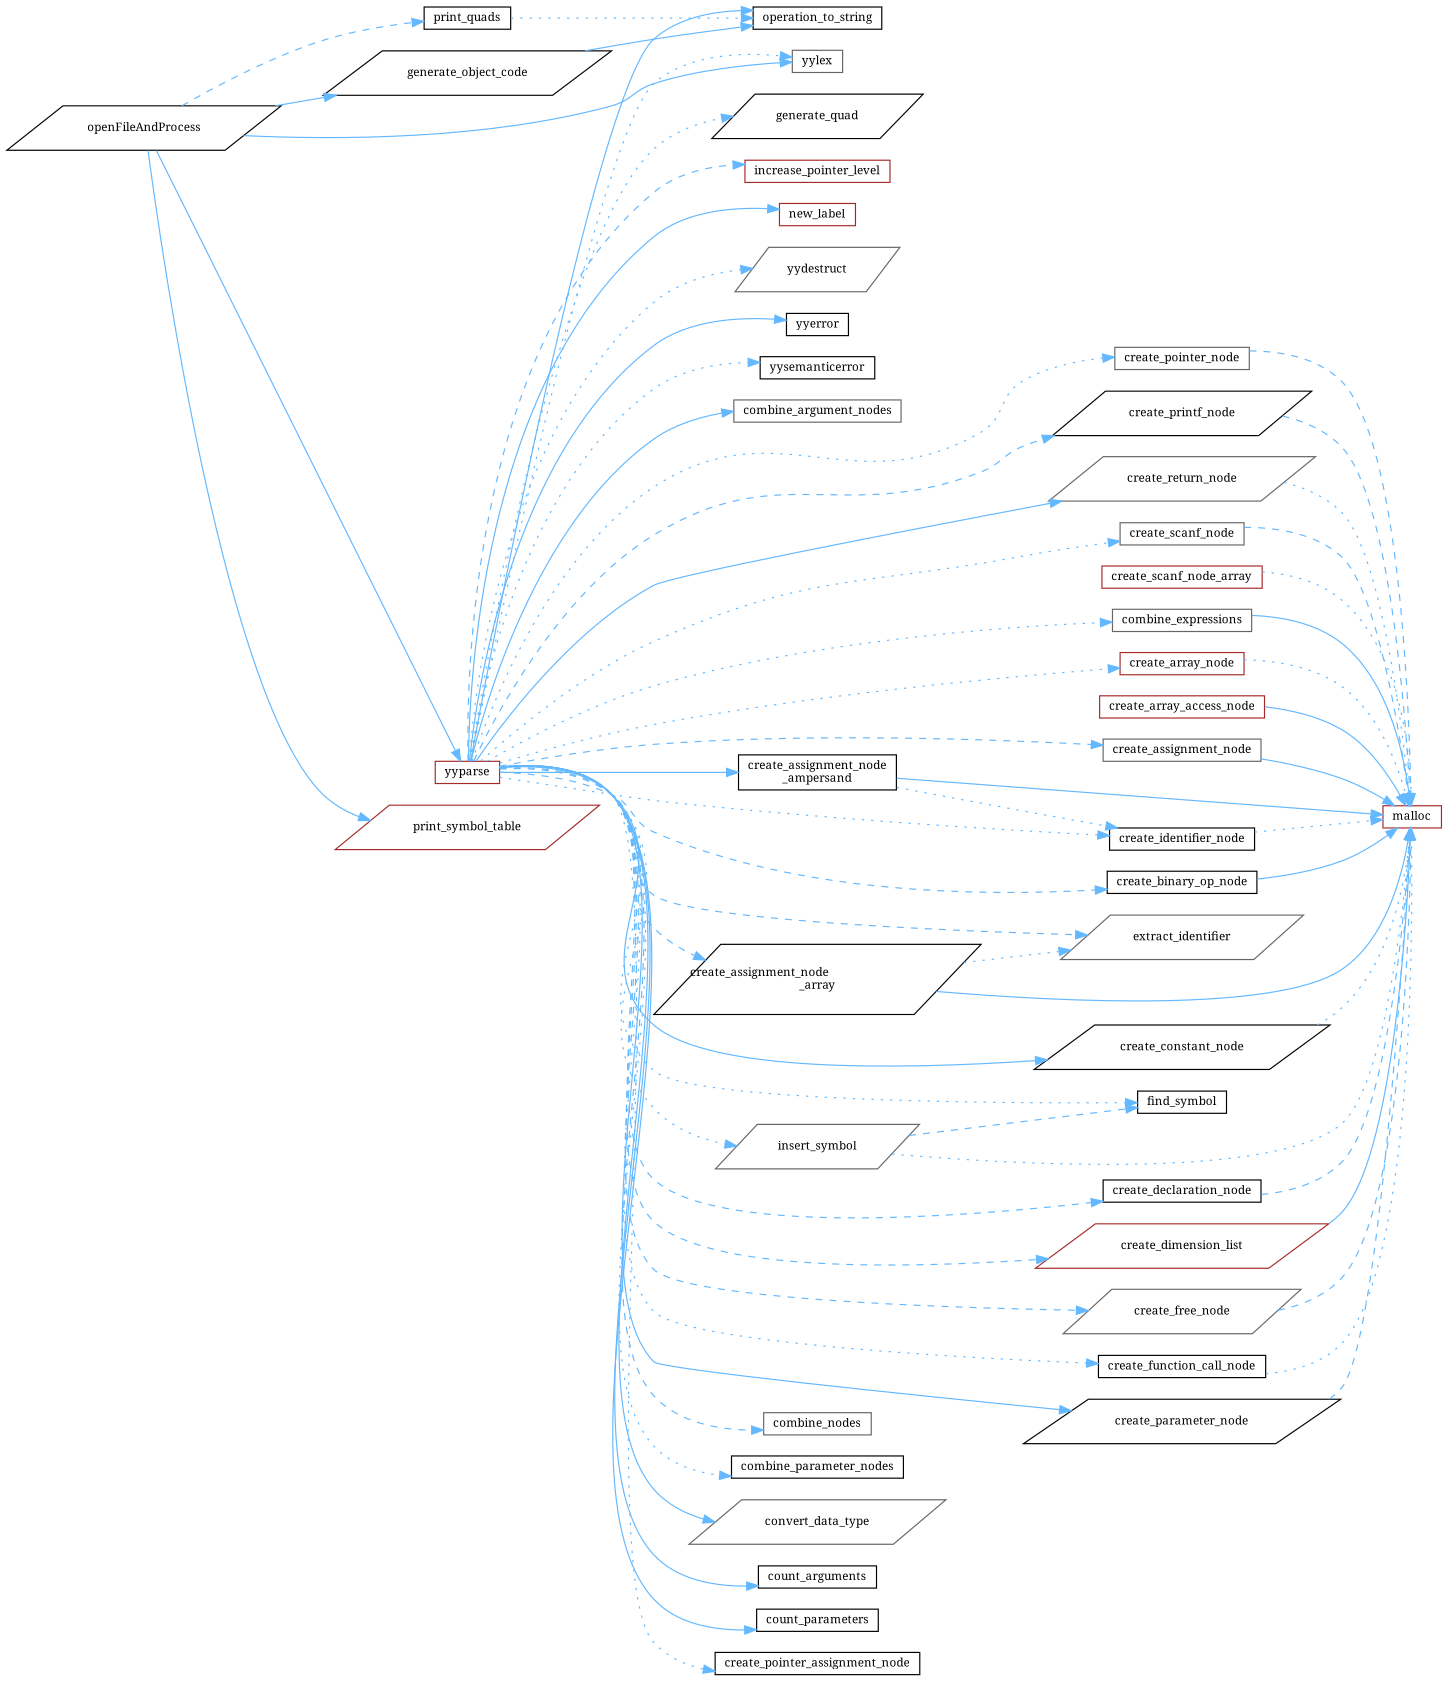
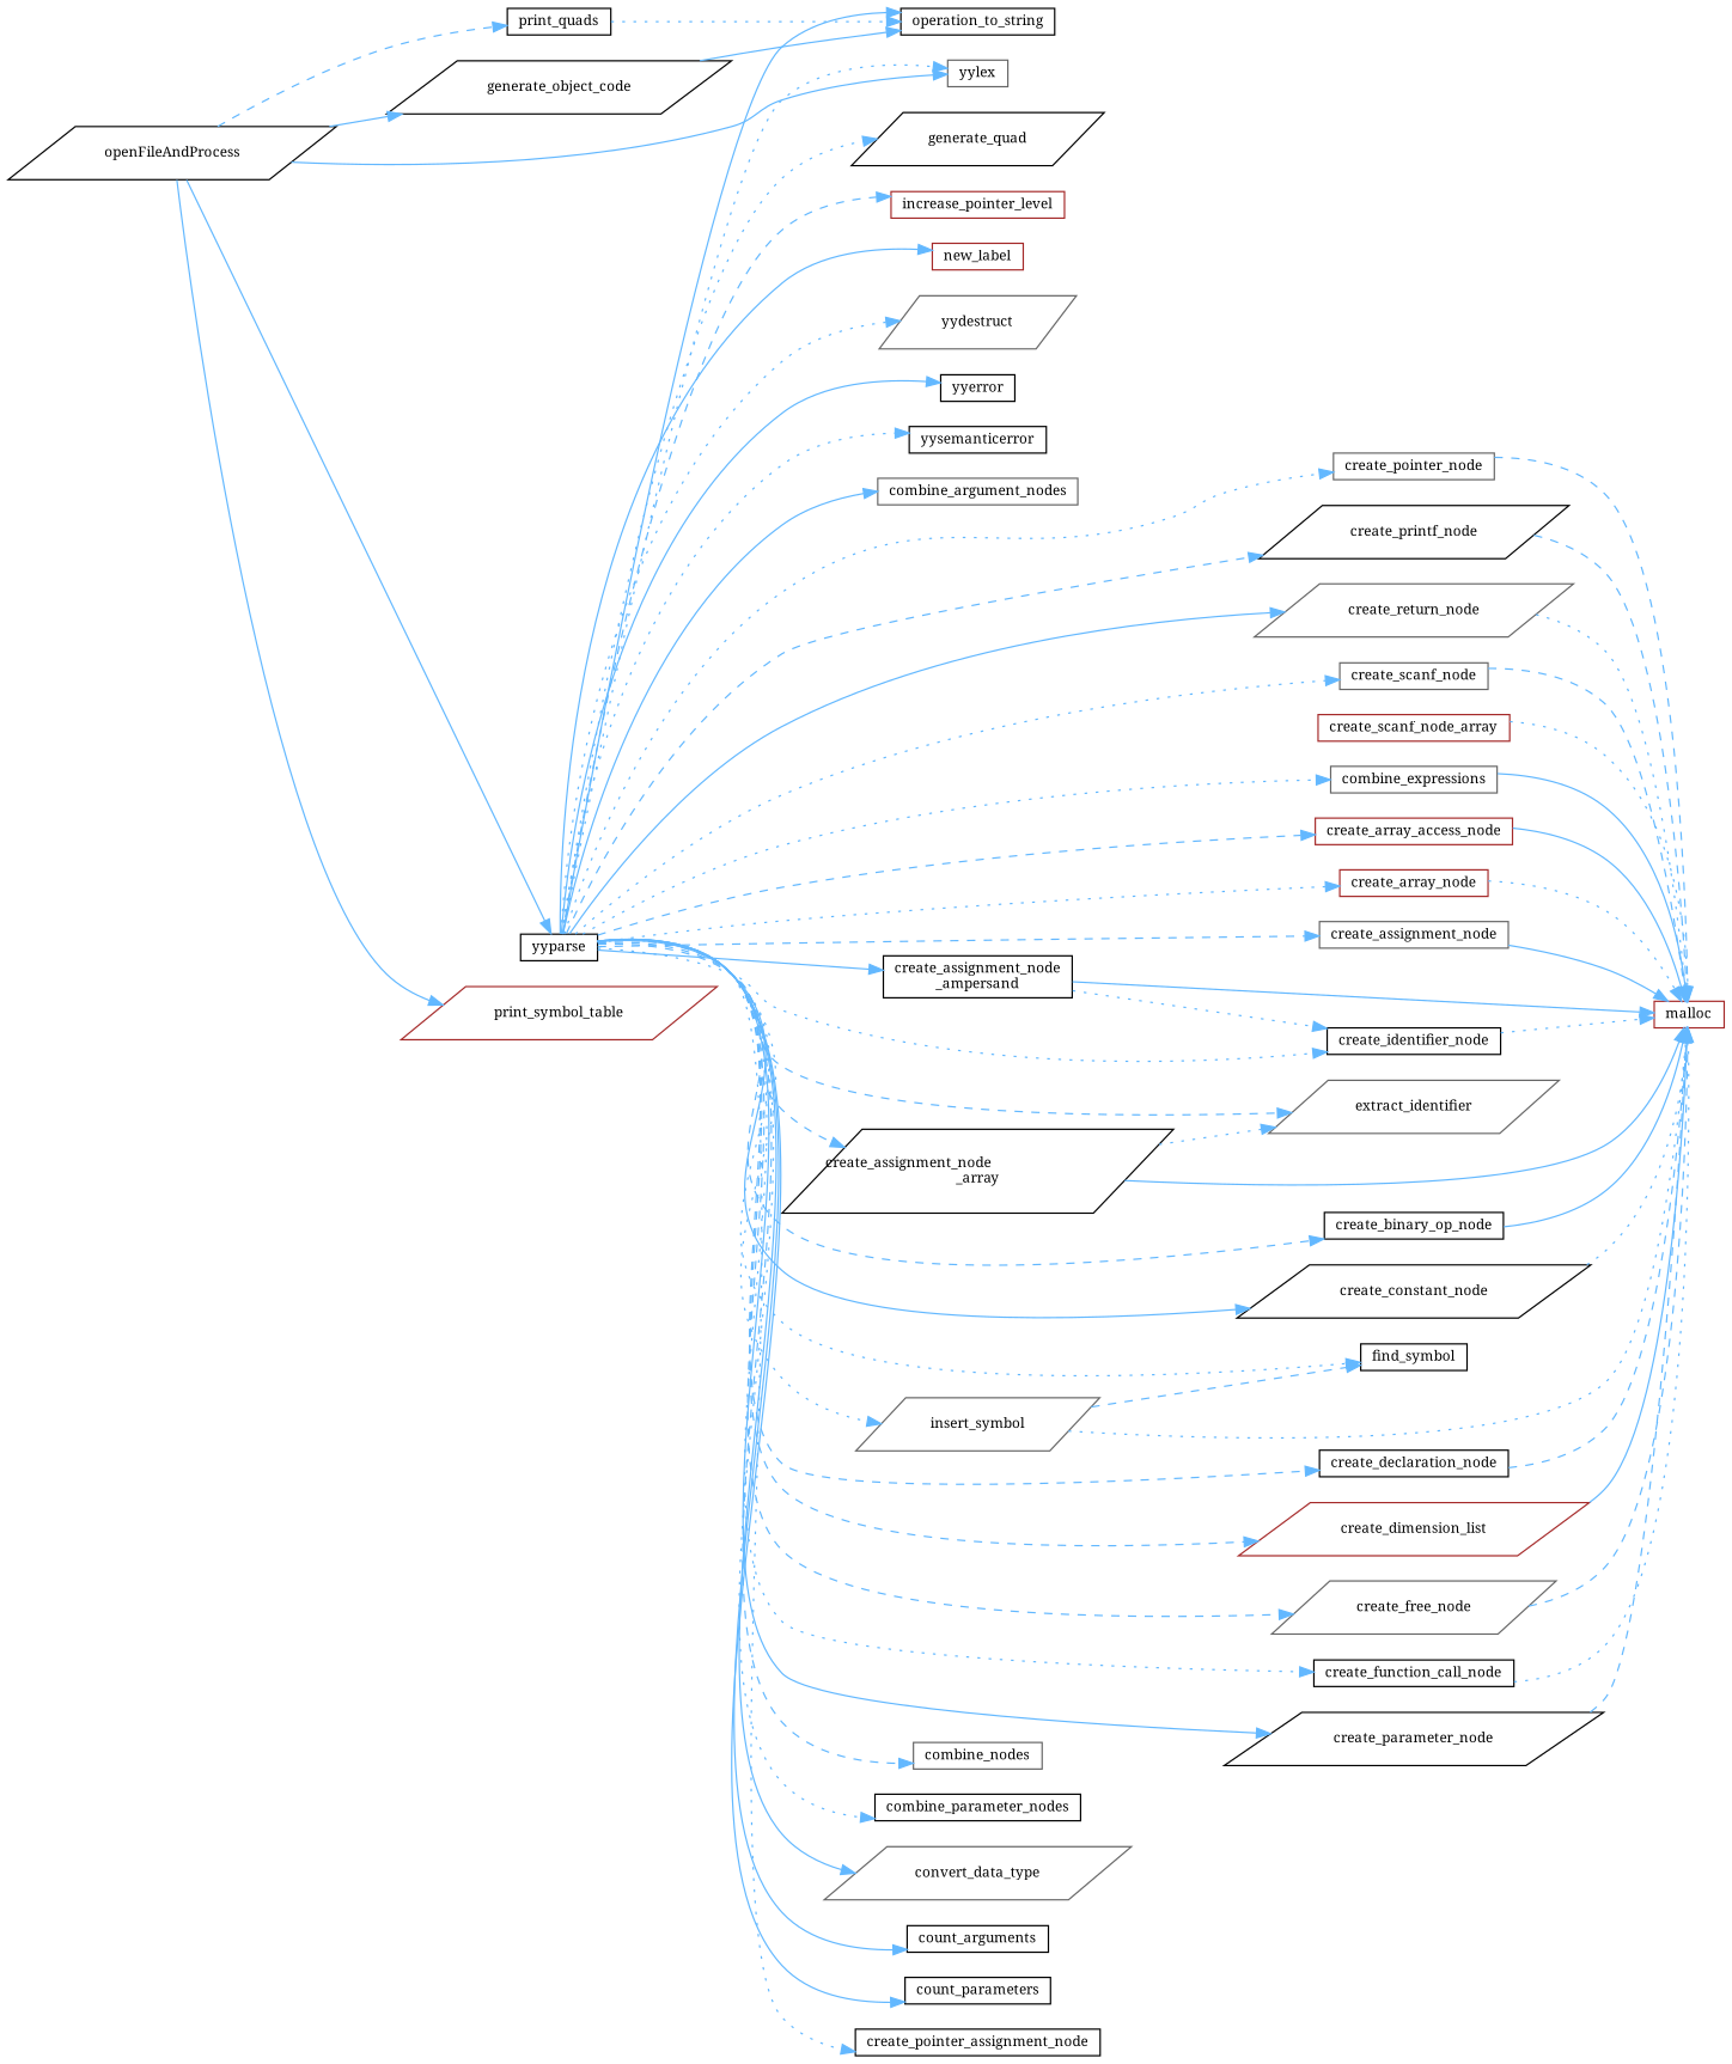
  digraph {
    fontname="Noto Serif"
    rankdir=LR
    node [color=black fillcolor=white fontname="Noto Serif" fontsize=10 shape=box style=filled]
    edge [color=steelblue1 fontname="Noto Serif" fontsize=10 labelfontname=Helvetica labelfontsize=10 style=dotted]
    n1 [height=0.2 label=openFileAndProcess shape=parallelogram width=0.4]
    n2 [height=0.2 label=generate_object_code shape=parallelogram width=0.4]
    n3 [height=0.2 label=print_quads width=0.4]
    n4 [color=brown height=0.2 label=print_symbol_table shape=parallelogram width=0.4]
    n5 [color=gray40 height=0.2 label=yylex width=0.4]
-   n6 [color=brown height=0.2 label=yyparse width=0.4]
+   n6 [height=0.2 label=yyparse width=0.4]
    n7 [height=0.2 label=operation_to_string width=0.4]
    n8 [color=gray40 height=0.2 label=combine_argument_nodes width=0.4]
    n9 [color=gray40 height=0.2 label=combine_expressions width=0.4]
    n10 [color=gray40 height=0.2 label=combine_nodes width=0.4]
    n11 [height=0.2 label=combine_parameter_nodes width=0.4]
    n12 [color=gray40 height=0.2 label=convert_data_type shape=parallelogram width=0.4]
    n13 [height=0.2 label=count_arguments width=0.4]
    n14 [height=0.2 label=count_parameters width=0.4]
    n15 [color=brown height=0.2 label=create_array_access_node width=0.4]
    n16 [color=brown height=0.2 label=create_array_node width=0.4]
    n17 [color=gray40 height=0.2 label=create_assignment_node width=0.4]
    n18 [height=0.2 label="create_assignment_node\l_ampersand" width=0.4]
    n19 [height=0.2 label=create_identifier_node width=0.4]
    n20 [height=0.2 label="create_assignment_node\l_array" shape=parallelogram width=0.4]
    n21 [color=gray40 height=0.2 label=extract_identifier shape=parallelogram width=0.4]
    n22 [height=0.2 label=create_binary_op_node width=0.4]
    n23 [height=0.2 label=create_constant_node shape=parallelogram width=0.4]
    n24 [height=0.2 label=create_declaration_node width=0.4]
    n25 [color=brown height=0.2 label=create_dimension_list shape=parallelogram width=0.4]
    n26 [color=gray40 height=0.2 label=create_free_node shape=parallelogram width=0.4]
    n27 [height=0.2 label=create_function_call_node width=0.4]
    n28 [height=0.2 label=create_parameter_node shape=parallelogram width=0.4]
    n29 [height=0.2 label=create_pointer_assignment_node width=0.4]
    n30 [color=gray40 height=0.2 label=create_pointer_node width=0.4]
    n31 [height=0.2 label=create_printf_node shape=parallelogram width=0.4]
    n32 [color=gray40 height=0.2 label=create_return_node shape=parallelogram width=0.4]
    n33 [color=gray40 height=0.2 label=create_scanf_node width=0.4]
    n34 [height=0.2 label=find_symbol width=0.4]
    n35 [height=0.2 label=generate_quad shape=parallelogram width=0.4]
    n36 [color=brown height=0.2 label=increase_pointer_level width=0.4]
    n37 [color=gray40 height=0.2 label=insert_symbol shape=parallelogram width=0.4]
    n38 [color=brown height=0.2 label=new_label width=0.4]
    n39 [color=gray40 height=0.2 label=yydestruct shape=parallelogram width=0.4]
    n40 [height=0.2 label=yyerror width=0.4]
    n41 [height=0.2 label=yysemanticerror width=0.4]
    n42 [color=brown height=0.2 label=malloc width=0.4]
    n43 [color=brown height=0.2 label=create_scanf_node_array width=0.4]
    n1 -> n2 [style=solid]
    n1 -> n3 [style=dashed]
    n1 -> n4 [style=solid]
    n1 -> n5 [style=solid]
    n1 -> n6 [style=solid]
    n2 -> n7 [style=solid]
    n3 -> n7
    n6 -> n5
    n6 -> n7 [style=solid]
    n6 -> n8 [style=solid]
    n6 -> n9
    n6 -> n10 [style=dashed]
    n6 -> n11
    n6 -> n12 [style=solid]
    n6 -> n13 [style=solid]
    n6 -> n14 [style=solid]
+   n6 -> n15 [style=dashed]
    n6 -> n16
    n6 -> n17 [style=dashed]
    n6 -> n18 [style=solid]
    n6 -> n19
    n6 -> n20 [style=dashed]
    n6 -> n21 [style=dashed]
    n6 -> n22 [style=dashed]
    n6 -> n23 [style=solid]
    n6 -> n24 [style=dashed]
    n6 -> n25 [style=dashed]
    n6 -> n26 [style=dashed]
    n6 -> n27
    n6 -> n28 [style=solid]
    n6 -> n29
    n6 -> n30
    n6 -> n31 [style=dashed]
    n6 -> n32 [style=solid]
    n6 -> n33
    n6 -> n34
    n6 -> n35
    n6 -> n36 [style=dashed]
    n6 -> n37
    n6 -> n38 [style=solid]
    n6 -> n39
    n6 -> n40 [style=solid]
    n6 -> n41
    n9 -> n42 [style=solid]
    n15 -> n42 [style=solid]
    n16 -> n42
    n17 -> n42 [style=solid]
    n18 -> n19
    n18 -> n42 [style=solid]
    n19 -> n42
    n20 -> n21
    n20 -> n42 [style=solid]
    n22 -> n42 [style=solid]
    n23 -> n42
    n24 -> n42 [style=dashed]
    n25 -> n42 [style=solid]
    n26 -> n42 [style=dashed]
    n27 -> n42
    n28 -> n42 [style=dashed]
    n30 -> n42 [style=dashed]
    n31 -> n42 [style=dashed]
    n32 -> n42
    n33 -> n42 [style=dashed]
    n37 -> n34 [style=dashed]
    n37 -> n42
    n43 -> n42
  }
